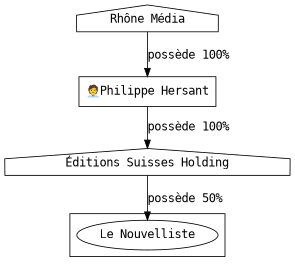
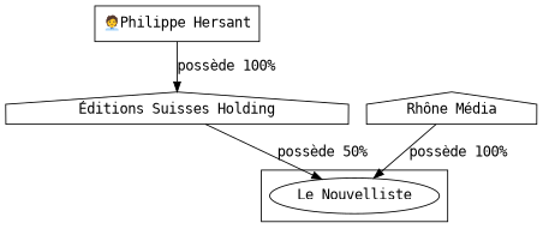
  digraph {
    fontname="DejaVu Sans Mono"
    rankdir=TB
    node [fontname="DejaVu Sans Mono" shape=house]
    edge [fontname="DejaVu Sans Mono"]
    n1 [label="Le Nouvelliste" shape=""]
    n2 [label="🧑‍💼Philippe Hersant" shape=box]
    n3 [label="Éditions Suisses Holding"]
    n4 [label="Rhône Média"]
    subgraph cluster_1 {
      n1
    }
    subgraph sub_2 {
      n2
    }
    n2 -> n3 [label="possède 100%"]
    n3 -> n1 [label="possède 50%"]
-   n4 -> n2 [label="possède 100%"]
+   n4 -> n1 [label="possède 100%"]
  }
